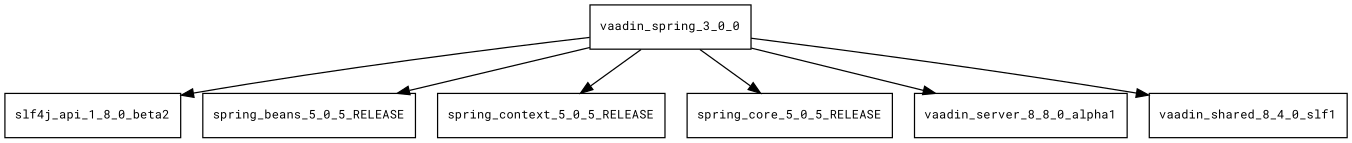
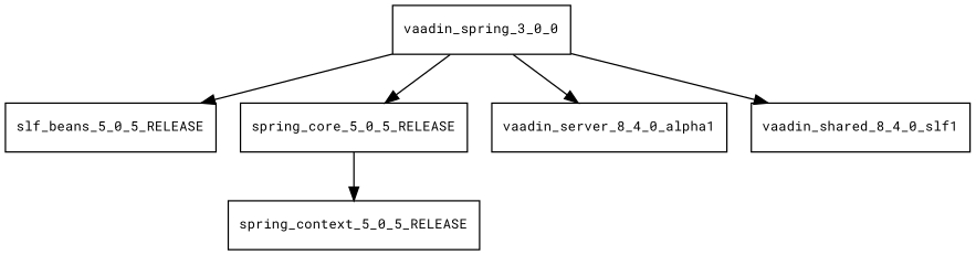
  digraph {
    fontname="Roboto Mono"
    node [fontname="Roboto Mono" fontsize=10.0 shape=box]
    edge [fontname="Roboto Mono"]
    vaadin_spring_3_0_0
-   slf4j_api_1_8_0_beta2
-   spring_beans_5_0_5_RELEASE
+   spring_beans_5_0_5_RELEASE [label=slf_beans_5_0_5_RELEASE]
    spring_context_5_0_5_RELEASE
    spring_core_5_0_5_RELEASE
-   vaadin_server_8_4_0_alpha1 [label=vaadin_server_8_8_0_alpha1]
+   vaadin_server_8_4_0_alpha1
    n7 [label=vaadin_shared_8_4_0_slf1]
-   vaadin_spring_3_0_0 -> slf4j_api_1_8_0_beta2
    vaadin_spring_3_0_0 -> spring_beans_5_0_5_RELEASE
-   vaadin_spring_3_0_0 -> spring_context_5_0_5_RELEASE
+   spring_core_5_0_5_RELEASE -> spring_context_5_0_5_RELEASE
    vaadin_spring_3_0_0 -> spring_core_5_0_5_RELEASE
    vaadin_spring_3_0_0 -> vaadin_server_8_4_0_alpha1
    vaadin_spring_3_0_0 -> n7
  }
